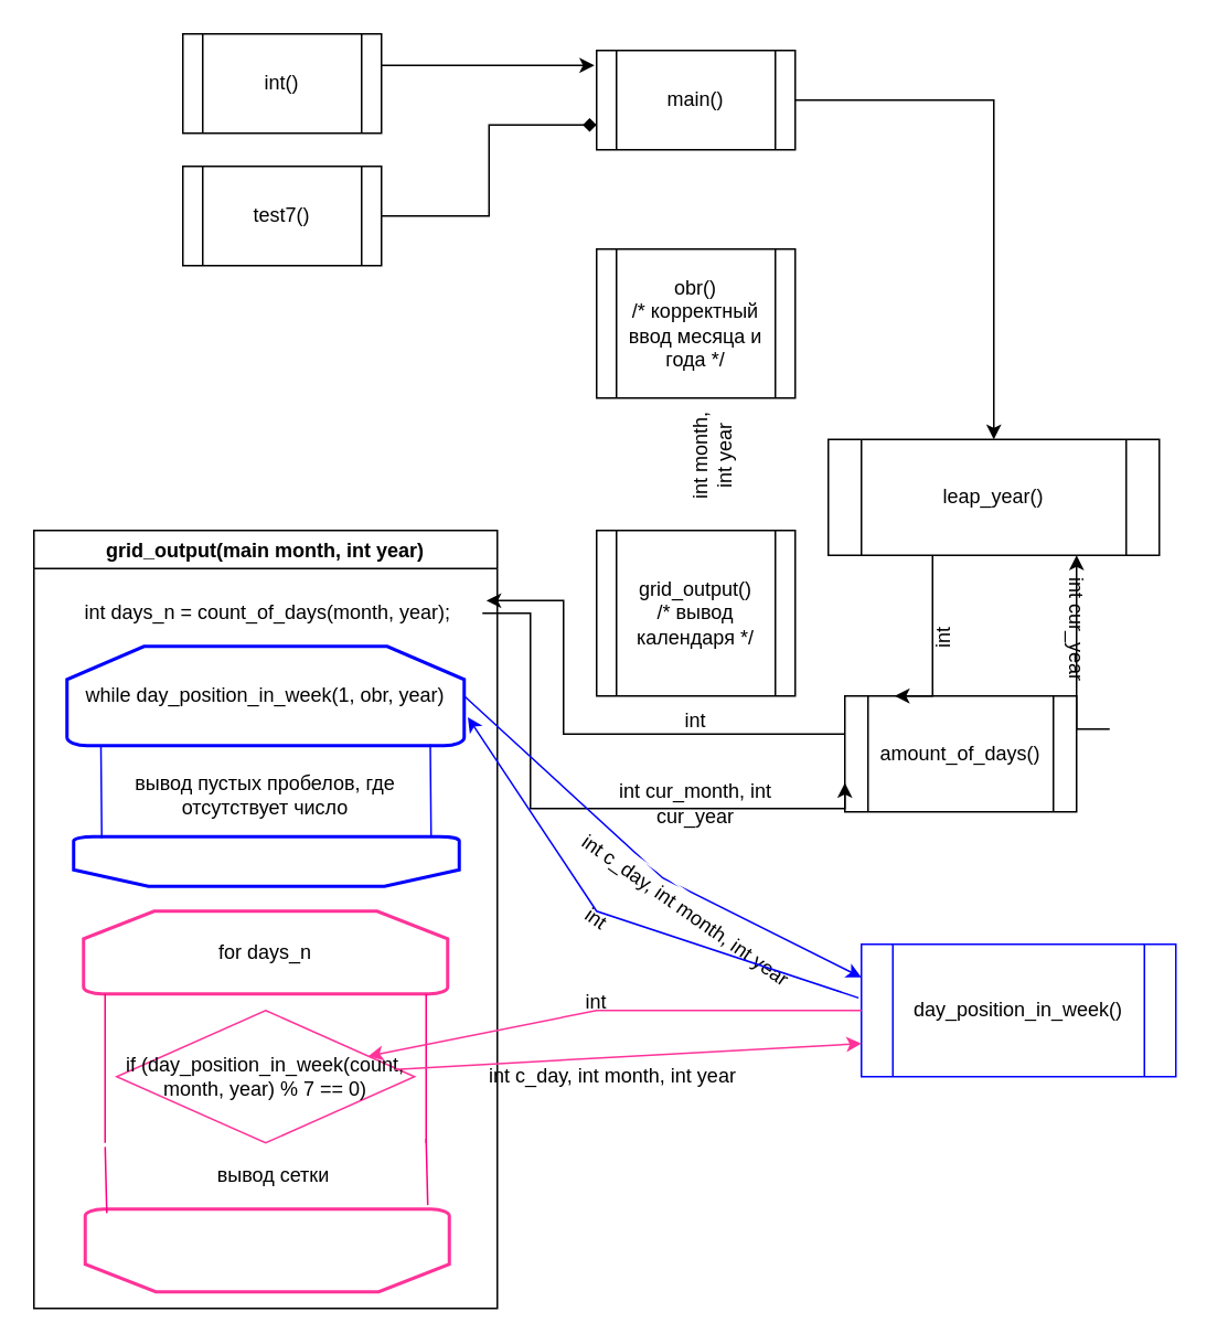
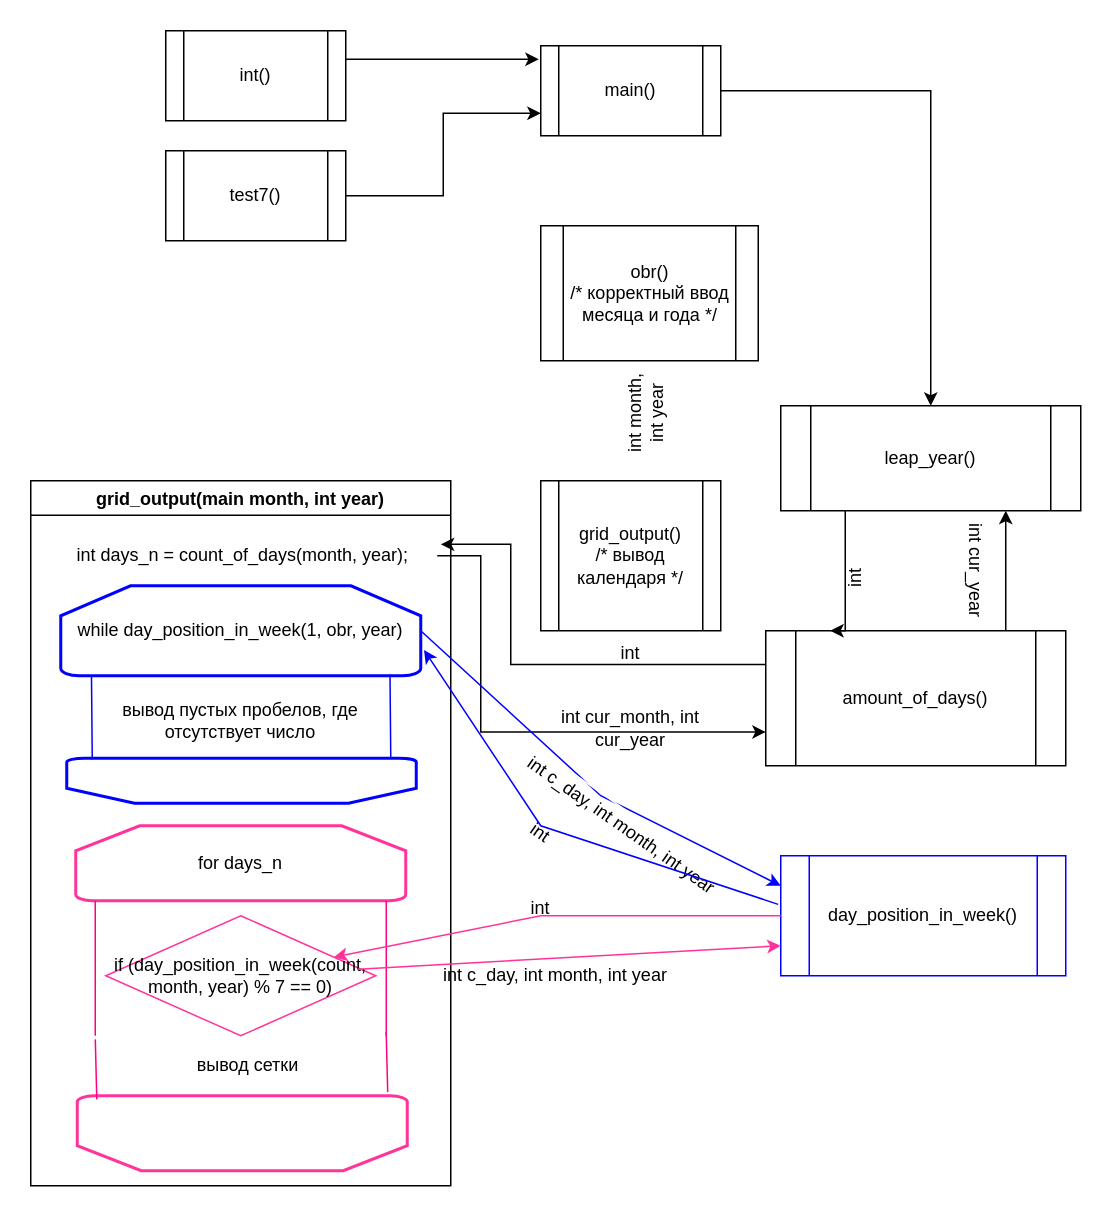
  <mxCell id="0" />
  <mxCell id="1" parent="0" />
  <mxCell id="2" value="" style="edgeStyle=orthogonalEdgeStyle;rounded=0;orthogonalLoop=1;jettySize=auto;html=1;" edge="1" parent="1" source="3" target="30"><mxGeometry relative="1" as="geometry" /></mxCell>
  <mxCell id="3" value="main()&lt;br&gt;" style="shape=process;whiteSpace=wrap;html=1;backgroundOutline=1;" vertex="1" parent="1"><mxGeometry x="360" y="30" width="120" height="60" as="geometry" /></mxCell>
  <mxCell id="4" value="" style="edgeStyle=orthogonalEdgeStyle;rounded=0;orthogonalLoop=1;jettySize=auto;html=1;entryX=-0.011;entryY=0.15;entryDx=0;entryDy=0;entryPerimeter=0;" edge="1" parent="1" source="5" target="3"><mxGeometry relative="1" as="geometry"><mxPoint x="320" y="20" as="targetPoint" /><Array as="points"><mxPoint x="260" y="39" /><mxPoint x="260" y="39" /></Array></mxGeometry></mxCell>
  <mxCell id="5" value="int()" style="shape=process;whiteSpace=wrap;html=1;backgroundOutline=1;" vertex="1" parent="1"><mxGeometry x="110" y="20" width="120" height="60" as="geometry" /></mxCell>
- <mxCell id="6" value="" style="edgeStyle=orthogonalEdgeStyle;rounded=0;orthogonalLoop=1;jettySize=auto;html=1;entryX=0;entryY=0.75;entryDx=0;entryDy=0;endArrow=diamond;" edge="1" parent="1" source="7" target="3"><mxGeometry relative="1" as="geometry"><mxPoint x="330" y="130" as="targetPoint" /><Array as="points"><mxPoint x="295" y="130" /><mxPoint x="295" y="75" /></Array></mxGeometry></mxCell>
+ <mxCell id="6" value="" style="edgeStyle=orthogonalEdgeStyle;rounded=0;orthogonalLoop=1;jettySize=auto;html=1;entryX=0;entryY=0.75;entryDx=0;entryDy=0;" edge="1" parent="1" source="7" target="3"><mxGeometry relative="1" as="geometry"><mxPoint x="330" y="130" as="targetPoint" /><Array as="points"><mxPoint x="295" y="130" /><mxPoint x="295" y="75" /></Array></mxGeometry></mxCell>
  <mxCell id="7" value="test7()" style="shape=process;whiteSpace=wrap;html=1;backgroundOutline=1;" vertex="1" parent="1"><mxGeometry x="110" y="100" width="120" height="60" as="geometry" /></mxCell>
- <mxCell id="8" value="obr()&lt;br&gt;/* корректный ввод месяца и года */" style="shape=process;whiteSpace=wrap;html=1;backgroundOutline=1;" vertex="1" parent="1"><mxGeometry x="360" y="150" width="120" height="90" as="geometry" /></mxCell>
+ <mxCell id="8" value="obr()&lt;br&gt;/* корректный ввод месяца и года */" style="shape=process;whiteSpace=wrap;html=1;backgroundOutline=1;" vertex="1" parent="1"><mxGeometry x="360" y="150" width="145" height="90" as="geometry" /></mxCell>
  <mxCell id="9" value="grid_output()&lt;br&gt;/* вывод календаря */" style="shape=process;whiteSpace=wrap;html=1;backgroundOutline=1;" vertex="1" parent="1"><mxGeometry x="360" y="320" width="120" height="100" as="geometry" /></mxCell>
  <mxCell id="10" value="int month, int&amp;nbsp;year" style="text;html=1;strokeColor=none;fillColor=none;align=center;verticalAlign=middle;whiteSpace=wrap;rounded=0;rotation=-90;" vertex="1" parent="1"><mxGeometry x="400" y="260" width="60" height="30" as="geometry" /></mxCell>
  <mxCell id="11" value="grid_output(main month, int year)" style="swimlane;" vertex="1" parent="1"><mxGeometry x="20" y="320" width="280" height="470" as="geometry" /></mxCell>
  <mxCell id="12" value="int days_n = count_of_days(month, year);" style="text;html=1;align=center;verticalAlign=middle;resizable=0;points=[];autosize=1;strokeColor=none;fillColor=none;" vertex="1" parent="11"><mxGeometry x="11" y="35" width="260" height="30" as="geometry" /></mxCell>
  <mxCell id="13" value="&lt;br&gt;" style="strokeWidth=2;html=1;shape=mxgraph.flowchart.loop_limit;whiteSpace=wrap;rotation=-180;strokeColor=#FF3399;" vertex="1" parent="11"><mxGeometry x="31" y="410" width="220" height="50" as="geometry" /></mxCell>
  <mxCell id="14" value="while&amp;nbsp;day_position_in_week(1, obr, year)" style="strokeWidth=2;html=1;shape=mxgraph.flowchart.loop_limit;whiteSpace=wrap;strokeColor=#0000FF;" vertex="1" parent="11"><mxGeometry x="20" y="70" width="240" height="60" as="geometry" /></mxCell>
  <mxCell id="15" value="&lt;br&gt;" style="strokeWidth=2;html=1;shape=mxgraph.flowchart.loop_limit;whiteSpace=wrap;rotation=-180;strokeColor=#0000FF;" vertex="1" parent="11"><mxGeometry x="24" y="185" width="233" height="30" as="geometry" /></mxCell>
  <mxCell id="16" value="for days_n" style="strokeWidth=2;html=1;shape=mxgraph.flowchart.loop_limit;whiteSpace=wrap;strokeColor=#FF3399;" vertex="1" parent="11"><mxGeometry x="30" y="230" width="220" height="50" as="geometry" /></mxCell>
  <mxCell id="17" value="" style="shape=link;html=1;rounded=0;entryX=0.5;entryY=1;entryDx=0;entryDy=0;entryPerimeter=0;exitX=0.5;exitY=1;exitDx=0;exitDy=0;exitPerimeter=0;fillColor=#99FF33;strokeColor=#FF0080;width=194;startArrow=none;" edge="1" parent="11" source="21" target="16"><mxGeometry width="100" relative="1" as="geometry"><mxPoint x="150" y="210" as="sourcePoint" /><mxPoint x="250" y="210" as="targetPoint" /></mxGeometry></mxCell>
  <mxCell id="18" value="" style="shape=link;html=1;rounded=0;strokeColor=#0000FF;fillColor=#99FF33;exitX=0.5;exitY=1;exitDx=0;exitDy=0;exitPerimeter=0;width=199;endArrow=none;entryX=0.5;entryY=1;entryDx=0;entryDy=0;entryPerimeter=0;" edge="1" parent="11" source="14" target="15"><mxGeometry width="100" relative="1" as="geometry"><mxPoint x="160" y="590" as="sourcePoint" /><mxPoint x="140" y="170" as="targetPoint" /></mxGeometry></mxCell>
  <mxCell id="19" value="вывод пустых пробелов, где отсутствует число" style="text;html=1;strokeColor=none;fillColor=none;align=center;verticalAlign=middle;whiteSpace=wrap;rounded=0;" vertex="1" parent="11"><mxGeometry x="60" y="140" width="160" height="40" as="geometry" /></mxCell>
  <mxCell id="20" value="вывод сетки" style="text;html=1;strokeColor=none;fillColor=none;align=center;verticalAlign=middle;whiteSpace=wrap;rounded=0;" vertex="1" parent="11"><mxGeometry x="88" y="380" width="114" height="20" as="geometry" /></mxCell>
  <mxCell id="21" value="if (day_position_in_week(count, month, year) % 7 == 0)" style="rhombus;whiteSpace=wrap;html=1;strokeColor=#FF3399;" vertex="1" parent="11"><mxGeometry x="50" y="290" width="180" height="80" as="geometry" /></mxCell>
  <mxCell id="22" value="" style="shape=link;html=1;rounded=0;entryX=0.5;entryY=1;entryDx=0;entryDy=0;entryPerimeter=0;exitX=0.5;exitY=1;exitDx=0;exitDy=0;exitPerimeter=0;fillColor=#99FF33;strokeColor=#FF0080;width=194;endArrow=none;" edge="1" parent="11" source="13" target="21"><mxGeometry width="100" relative="1" as="geometry"><mxPoint x="161" y="870" as="sourcePoint" /><mxPoint x="160" y="740" as="targetPoint" /></mxGeometry></mxCell>
  <mxCell id="23" value="" style="edgeStyle=orthogonalEdgeStyle;rounded=0;orthogonalLoop=1;jettySize=auto;html=1;strokeColor=#000000;fillColor=#99FF33;entryX=1.009;entryY=0.247;entryDx=0;entryDy=0;entryPerimeter=0;exitX=0;exitY=0.25;exitDx=0;exitDy=0;" edge="1" parent="1" source="25" target="12"><mxGeometry relative="1" as="geometry"><mxPoint x="405" y="505" as="targetPoint" /><Array as="points"><mxPoint x="340" y="443" /><mxPoint x="340" y="362" /></Array></mxGeometry></mxCell>
  <mxCell id="24" value="" style="edgeStyle=orthogonalEdgeStyle;rounded=0;orthogonalLoop=1;jettySize=auto;html=1;strokeColor=#000000;fillColor=#99FF33;entryX=0.75;entryY=1;entryDx=0;entryDy=0;" edge="1" parent="1" source="25" target="30"><mxGeometry relative="1" as="geometry"><mxPoint x="620" y="365" as="targetPoint" /><Array as="points"><mxPoint x="670" y="440" /><mxPoint x="670" y="440" /></Array></mxGeometry></mxCell>
- <mxCell id="25" value="amount_of_days()" style="shape=process;whiteSpace=wrap;html=1;backgroundOutline=1;strokeColor=#000000;" vertex="1" parent="1"><mxGeometry x="510" y="420" width="140" height="70" as="geometry" /></mxCell>
+ <mxCell id="25" value="amount_of_days()" style="shape=process;whiteSpace=wrap;html=1;backgroundOutline=1;strokeColor=#000000;" vertex="1" parent="1"><mxGeometry x="510" y="420" width="200" height="90" as="geometry" /></mxCell>
  <mxCell id="26" value="" style="edgeStyle=orthogonalEdgeStyle;rounded=0;orthogonalLoop=1;jettySize=auto;html=1;strokeColor=#000000;fillColor=#99FF33;entryX=0;entryY=0.75;entryDx=0;entryDy=0;" edge="1" parent="1" source="12" target="25"><mxGeometry relative="1" as="geometry"><Array as="points"><mxPoint x="320" y="370" /><mxPoint x="320" y="488" /></Array></mxGeometry></mxCell>
  <mxCell id="27" value="int cur_month, int cur_year" style="text;html=1;strokeColor=none;fillColor=none;align=center;verticalAlign=middle;whiteSpace=wrap;rounded=0;" vertex="1" parent="1"><mxGeometry x="350" y="480" width="140" height="10" as="geometry" /></mxCell>
  <mxCell id="28" value="int" style="text;html=1;strokeColor=none;fillColor=none;align=center;verticalAlign=middle;whiteSpace=wrap;rounded=0;" vertex="1" parent="1"><mxGeometry x="390" y="420" width="60" height="30" as="geometry" /></mxCell>
  <mxCell id="29" value="" style="edgeStyle=orthogonalEdgeStyle;rounded=0;orthogonalLoop=1;jettySize=auto;html=1;strokeColor=#000000;fillColor=#99FF33;entryX=0.215;entryY=0;entryDx=0;entryDy=0;entryPerimeter=0;" edge="1" parent="1" source="30" target="25"><mxGeometry relative="1" as="geometry"><mxPoint x="620" y="425" as="targetPoint" /><Array as="points"><mxPoint x="563" y="380" /><mxPoint x="563" y="380" /></Array></mxGeometry></mxCell>
- <mxCell id="30" value="leap_year()" style="shape=process;whiteSpace=wrap;html=1;backgroundOutline=1;strokeColor=#000000;" vertex="1" parent="1"><mxGeometry x="500" y="265" width="200" height="70" as="geometry" /></mxCell>
+ <mxCell id="30" value="leap_year()" style="shape=process;whiteSpace=wrap;html=1;backgroundOutline=1;strokeColor=#000000;" vertex="1" parent="1"><mxGeometry x="520" y="270" width="200" height="70" as="geometry" /></mxCell>
  <mxCell id="31" value="int cur_year" style="text;html=1;strokeColor=none;fillColor=none;align=center;verticalAlign=middle;whiteSpace=wrap;rounded=0;rotation=90;" vertex="1" parent="1"><mxGeometry x="600" y="370" width="100" height="20" as="geometry" /></mxCell>
  <mxCell id="32" value="int" style="text;html=1;strokeColor=none;fillColor=none;align=center;verticalAlign=middle;whiteSpace=wrap;rounded=0;rotation=-90;" vertex="1" parent="1"><mxGeometry x="540" y="370" width="60" height="30" as="geometry" /></mxCell>
  <mxCell id="33" value="day_position_in_week()" style="shape=process;whiteSpace=wrap;html=1;backgroundOutline=1;strokeColor=#0000FF;" vertex="1" parent="1"><mxGeometry x="520" y="570" width="190" height="80" as="geometry" /></mxCell>
  <mxCell id="34" value="int" style="text;html=1;strokeColor=none;fillColor=none;align=center;verticalAlign=middle;whiteSpace=wrap;rounded=0;rotation=0;" vertex="1" parent="1"><mxGeometry x="330" y="590" width="60" height="30" as="geometry" /></mxCell>
  <mxCell id="35" value="int c_day, int month, int year" style="text;html=1;strokeColor=none;fillColor=none;align=center;verticalAlign=middle;whiteSpace=wrap;rounded=0;" vertex="1" parent="1"><mxGeometry x="290" y="640" width="160" height="20" as="geometry" /></mxCell>
  <mxCell id="36" value="" style="endArrow=classic;html=1;rounded=0;strokeColor=#FF3399;fillColor=#99FF33;exitX=0.934;exitY=0.445;exitDx=0;exitDy=0;exitPerimeter=0;entryX=0;entryY=0.75;entryDx=0;entryDy=0;" edge="1" parent="1" source="21" target="33"><mxGeometry width="50" height="50" relative="1" as="geometry"><mxPoint x="310" y="590" as="sourcePoint" /><mxPoint x="360" y="540" as="targetPoint" /></mxGeometry></mxCell>
  <mxCell id="37" value="" style="endArrow=classic;html=1;rounded=0;strokeColor=#0000FF;fillColor=#99FF33;exitX=1;exitY=0.5;exitDx=0;exitDy=0;exitPerimeter=0;entryX=0;entryY=0.25;entryDx=0;entryDy=0;" edge="1" parent="1" source="14" target="33"><mxGeometry width="50" height="50" relative="1" as="geometry"><mxPoint x="248.12" y="655.6" as="sourcePoint" /><mxPoint x="530" y="640" as="targetPoint" /><Array as="points"><mxPoint x="400" y="530" /></Array></mxGeometry></mxCell>
  <mxCell id="38" value="int c_day, int month, int year" style="text;html=1;strokeColor=#FFFFFF;fillColor=none;align=center;verticalAlign=middle;whiteSpace=wrap;rounded=0;rotation=35;" vertex="1" parent="1"><mxGeometry x="334" y="540" width="160" height="20" as="geometry" /></mxCell>
  <mxCell id="39" value="" style="endArrow=classic;html=1;rounded=0;strokeColor=#FF3399;fillColor=#99FF33;exitX=0;exitY=0.5;exitDx=0;exitDy=0;" edge="1" parent="1" source="33" target="21"><mxGeometry width="50" height="50" relative="1" as="geometry"><mxPoint x="310" y="590" as="sourcePoint" /><mxPoint x="360" y="540" as="targetPoint" /><Array as="points"><mxPoint x="360" y="610" /></Array></mxGeometry></mxCell>
  <mxCell id="40" value="int" style="text;html=1;strokeColor=none;fillColor=none;align=center;verticalAlign=middle;whiteSpace=wrap;rounded=0;rotation=35;" vertex="1" parent="1"><mxGeometry x="330" y="540" width="60" height="30" as="geometry" /></mxCell>
  <mxCell id="41" value="" style="endArrow=classic;html=1;rounded=0;strokeColor=#0000FF;fillColor=#99FF33;exitX=-0.009;exitY=0.405;exitDx=0;exitDy=0;exitPerimeter=0;entryX=1.009;entryY=0.713;entryDx=0;entryDy=0;entryPerimeter=0;" edge="1" parent="1" source="33" target="14"><mxGeometry width="50" height="50" relative="1" as="geometry"><mxPoint x="310" y="590" as="sourcePoint" /><mxPoint x="360" y="540" as="targetPoint" /><Array as="points"><mxPoint x="360" y="550" /></Array></mxGeometry></mxCell>
